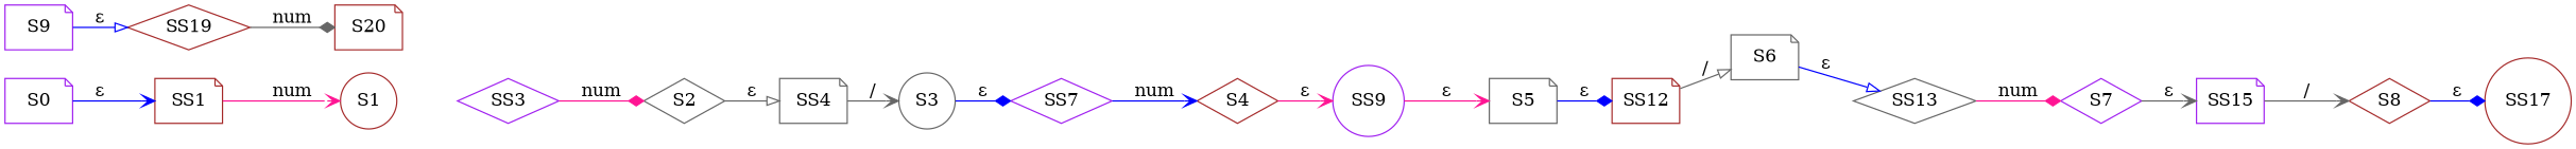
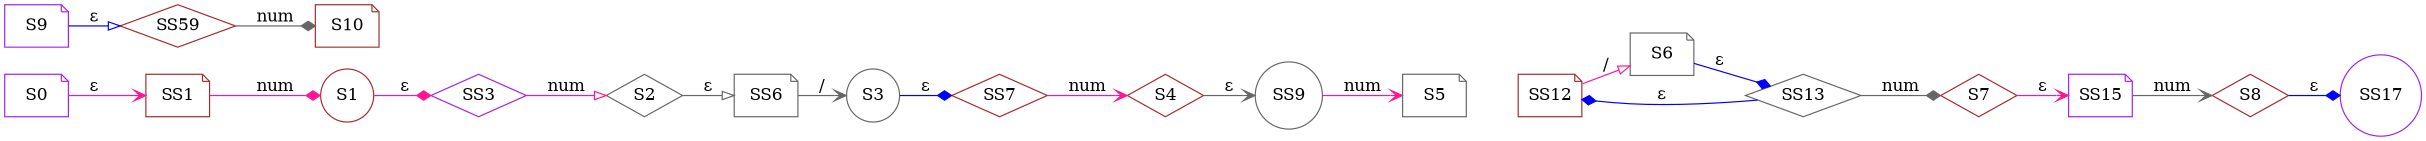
  digraph {
    rankdir=LR
    node [color=purple shape=note]
    edge [arrowhead=vee color=blue]
    n1 [label=S0]
    SS1 [color=brown]
    n3 [color=brown label=S1 shape=circle]
    SS3 [shape=diamond]
    n5 [color=gray40 label=S2 shape=diamond]
-   SS6 [color=gray40 label=SS4]
+   SS6 [color=gray40]
    n7 [color=gray40 label=S3 shape=circle]
-   SS7 [shape=diamond]
+   SS7 [color=brown shape=diamond]
    n9 [color=brown label=S4 shape=diamond]
-   SS9 [shape=circle]
+   SS9 [color=gray40 shape=circle]
    n11 [color=gray40 label=S5]
    SS12 [color=brown]
    n13 [color=gray40 label=S6]
    SS13 [color=gray40 shape=diamond]
-   n15 [label=S7 shape=diamond]
+   n15 [color=brown label=S7 shape=diamond]
    SS15
    n17 [color=brown label=S8 shape=diamond]
-   SS17 [color=brown shape=circle]
+   SS17 [shape=circle]
    n19 [label=S9]
-   SS19 [color=brown shape=diamond]
-   n21 [color=brown label=S20]
-   n1 -> SS1 [label="ε"]
-   SS1 -> n3 [color=deeppink label=num]
-   SS3 -> n5 [arrowhead=diamond color=deeppink label=num]
+   SS19 [color=brown shape=diamond label=SS59]
+   n21 [color=brown label=S10]
+   n1 -> SS1 [color=deeppink label="ε"]
+   SS1 -> n3 [arrowhead=diamond color=deeppink label=num]
+   n3 -> SS3 [arrowhead=diamond color=deeppink label="ε"]
+   SS3 -> n5 [arrowhead=onormal color=deeppink label=num]
    n5 -> SS6 [arrowhead=onormal color=gray40 label="ε"]
    SS6 -> n7 [color=gray40 label="/"]
    n7 -> SS7 [arrowhead=diamond label="ε"]
-   SS7 -> n9 [label=num]
-   n9 -> SS9 [color=deeppink label="ε"]
-   SS9 -> n11 [color=deeppink label="ε"]
-   n11 -> SS12 [arrowhead=diamond label="ε"]
-   SS12 -> n13 [arrowhead=onormal color=gray40 label="/"]
-   n13 -> SS13 [arrowhead=onormal label="ε"]
-   SS13 -> n15 [arrowhead=diamond color=deeppink label=num]
-   n15 -> SS15 [color=gray40 label="ε"]
-   SS15 -> n17 [color=gray40 label="/"]
+   SS7 -> n9 [color=deeppink label=num]
+   n9 -> SS9 [color=gray40 label="ε"]
+   SS9 -> n11 [color=deeppink label=num]
+   SS13 -> SS12 [arrowhead=diamond label="ε"]
+   SS12 -> n13 [arrowhead=onormal color=deeppink label="/"]
+   n13 -> SS13 [arrowhead=diamond label="ε"]
+   SS13 -> n15 [arrowhead=diamond color=gray40 label=num]
+   n15 -> SS15 [color=deeppink label="ε"]
+   SS15 -> n17 [color=gray40 label=num]
    n17 -> SS17 [arrowhead=diamond label="ε"]
    n19 -> SS19 [arrowhead=onormal label="ε"]
    SS19 -> n21 [arrowhead=diamond color=gray40 label=num]
  }
